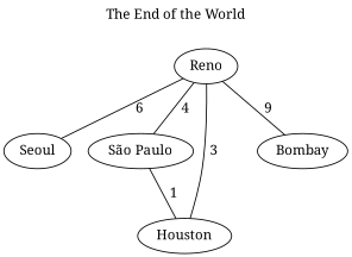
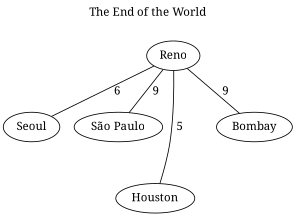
  graph {
    fontname="Noto Serif"
    label="The End of the World"
    labelloc=t
    node [fontname="Noto Serif"]
    edge [fontname="Noto Serif"]
    n1 [label=Reno]
    n2 [label=Seoul]
    n3 [label="São Paulo"]
    n4 [label=Houston]
    n5 [label=Bombay]
    n1 -- n2 [label=" 6"]
-   n1 -- n3 [label=" 4"]
-   n1 -- n4 [label=" 3"]
+   n1 -- n3 [label=" 9"]
+   n1 -- n4 [label=" 5"]
    n1 -- n5 [label=" 9"]
-   n3 -- n4 [label=" 1"]
  }
